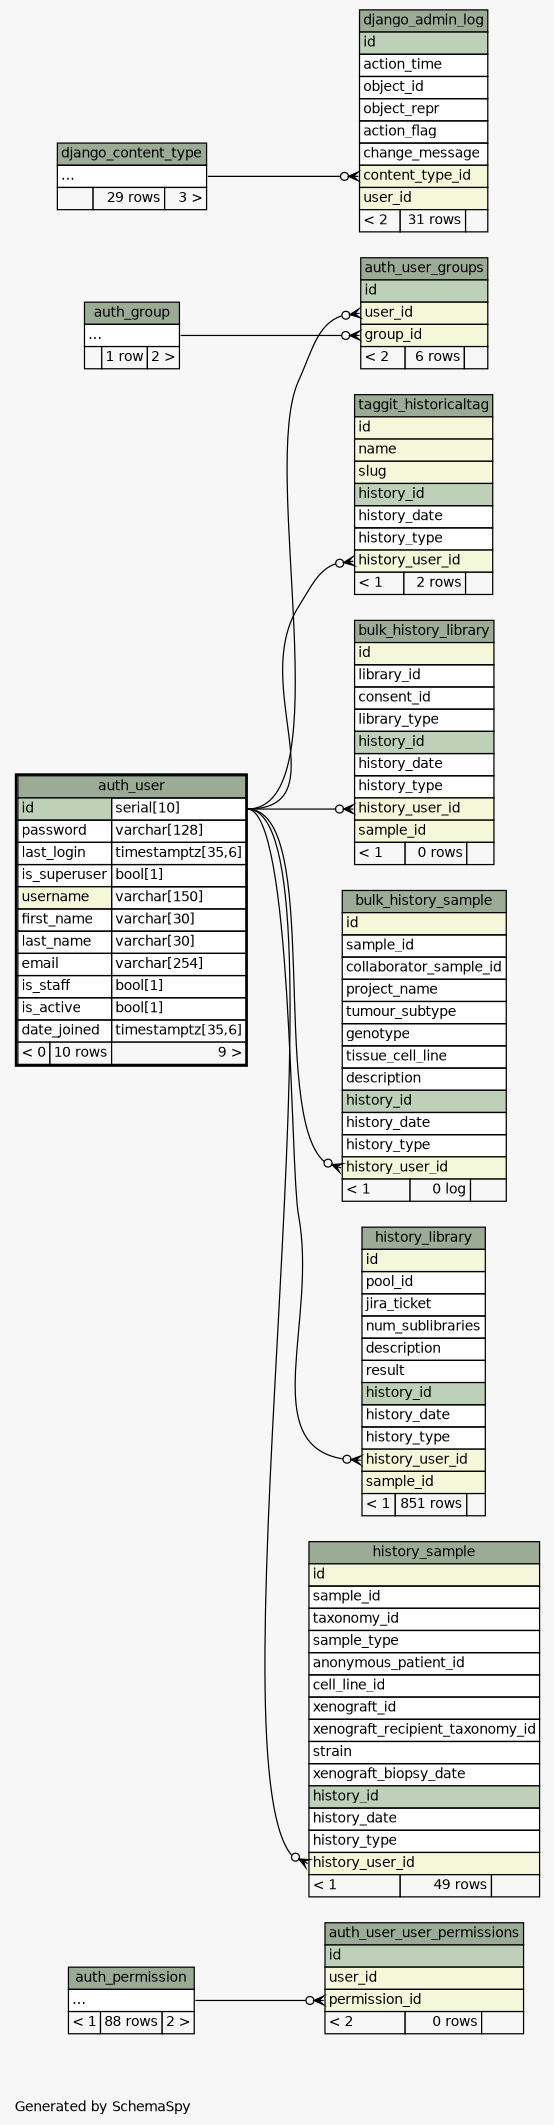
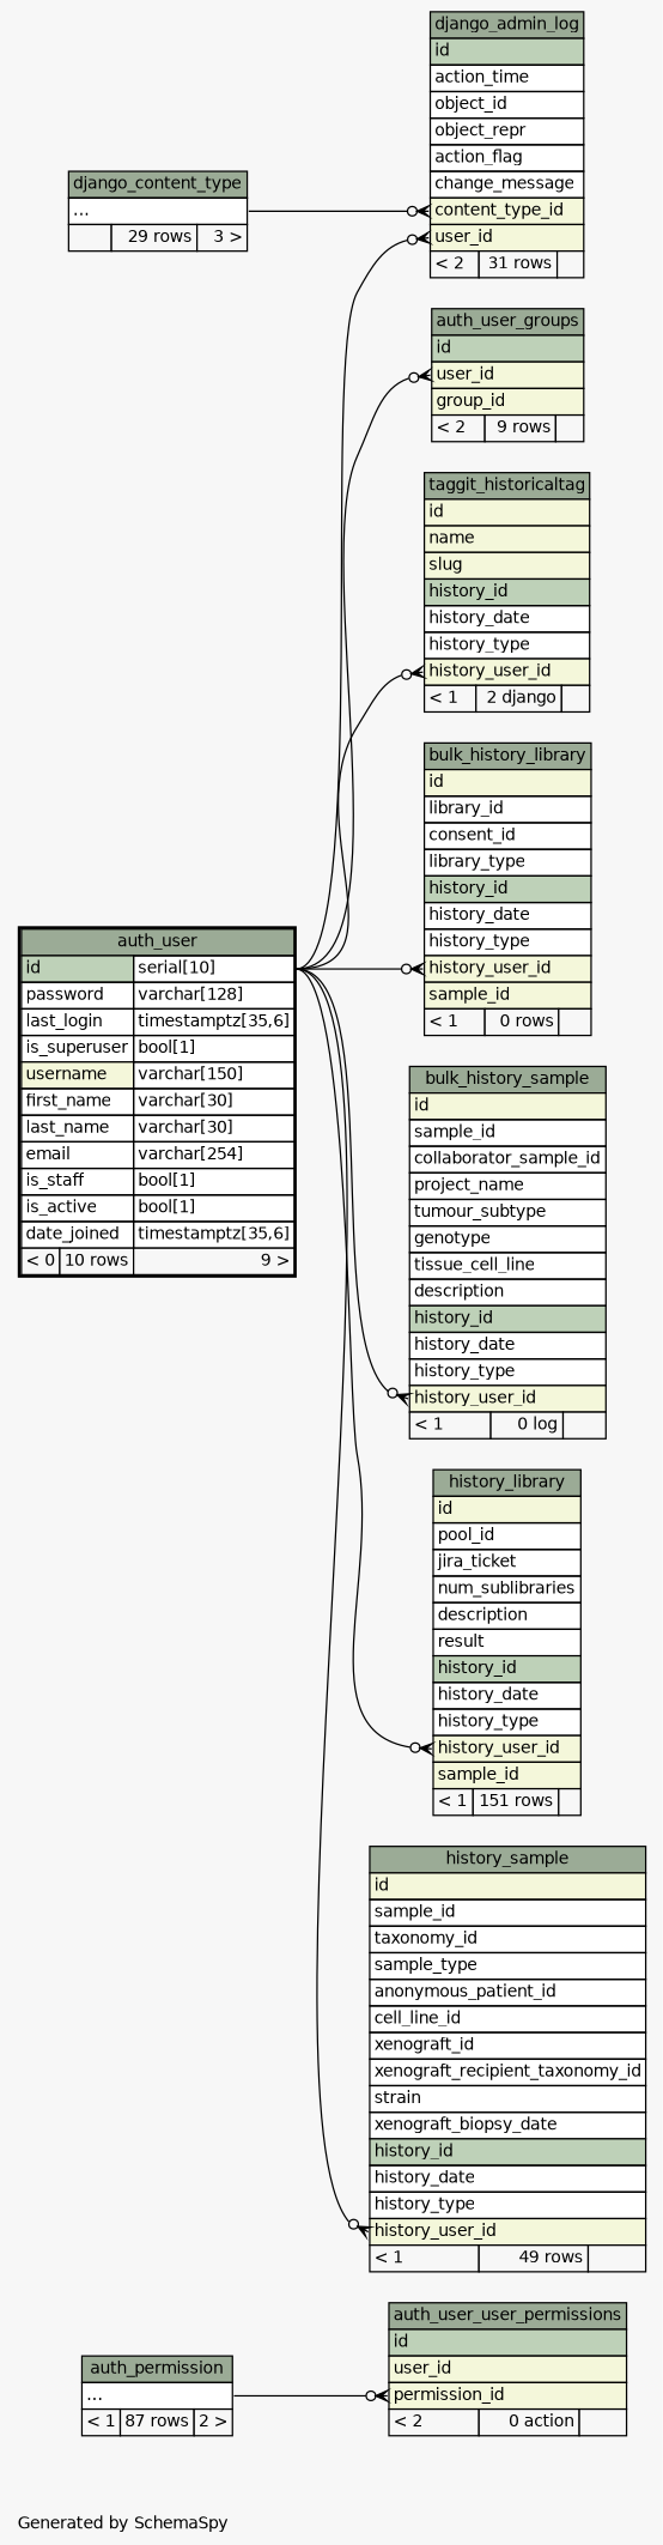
  digraph {
    bgcolor="#f7f7f7"
    fontname=Helvetica
    fontsize=11
    label="\nGenerated by SchemaSpy"
    labeljust=l
    nodesep=0.18
    rankdir=RL
    ranksep=0.46
    node [fontname=Helvetica fontsize=11 shape=plaintext]
    edge [arrowhead=none arrowsize=0.8 arrowtail=crowodot dir=back headport="id.type:e" tailport="history_user_id:w"]
-   n1 [label=<     <TABLE BORDER="0" CELLBORDER="1" CELLSPACING="0" BGCOLOR="#ffffff">       <TR><TD COLSPAN="3" BGCOLOR="#9bab96" ALIGN="CENTER">auth_permission</TD></TR>       <TR><TD PORT="elipses" COLSPAN="3" ALIGN="LEFT">...</TD></TR>       <TR><TD ALIGN="LEFT" BGCOLOR="#f7f7f7">&lt; 1</TD><TD ALIGN="RIGHT" BGCOLOR="#f7f7f7">88 rows</TD><TD ALIGN="RIGHT" BGCOLOR="#f7f7f7">2 &gt;</TD></TR>     </TABLE>>]
+   n1 [label=<     <TABLE BORDER="0" CELLBORDER="1" CELLSPACING="0" BGCOLOR="#ffffff">       <TR><TD COLSPAN="3" BGCOLOR="#9bab96" ALIGN="CENTER">auth_permission</TD></TR>       <TR><TD PORT="elipses" COLSPAN="3" ALIGN="LEFT">...</TD></TR>       <TR><TD ALIGN="LEFT" BGCOLOR="#f7f7f7">&lt; 1</TD><TD ALIGN="RIGHT" BGCOLOR="#f7f7f7">87 rows</TD><TD ALIGN="RIGHT" BGCOLOR="#f7f7f7">2 &gt;</TD></TR>     </TABLE>>]
    n2 [label=<     <TABLE BORDER="0" CELLBORDER="1" CELLSPACING="0" BGCOLOR="#ffffff">       <TR><TD COLSPAN="3" BGCOLOR="#9bab96" ALIGN="CENTER">django_content_type</TD></TR>       <TR><TD PORT="elipses" COLSPAN="3" ALIGN="LEFT">...</TD></TR>       <TR><TD ALIGN="LEFT" BGCOLOR="#f7f7f7">  </TD><TD ALIGN="RIGHT" BGCOLOR="#f7f7f7">29 rows</TD><TD ALIGN="RIGHT" BGCOLOR="#f7f7f7">3 &gt;</TD></TR>     </TABLE>>]
-   n3 [label=<     <TABLE BORDER="0" CELLBORDER="1" CELLSPACING="0" BGCOLOR="#ffffff">       <TR><TD COLSPAN="3" BGCOLOR="#9bab96" ALIGN="CENTER">auth_user_groups</TD></TR>       <TR><TD PORT="id" COLSPAN="3" BGCOLOR="#bed1b8" ALIGN="LEFT">id</TD></TR>       <TR><TD PORT="user_id" COLSPAN="3" BGCOLOR="#f4f7da" ALIGN="LEFT">user_id</TD></TR>       <TR><TD PORT="group_id" COLSPAN="3" BGCOLOR="#f4f7da" ALIGN="LEFT">group_id</TD></TR>       <TR><TD ALIGN="LEFT" BGCOLOR="#f7f7f7">&lt; 2</TD><TD ALIGN="RIGHT" BGCOLOR="#f7f7f7">6 rows</TD><TD ALIGN="RIGHT" BGCOLOR="#f7f7f7">  </TD></TR>     </TABLE>>]
-   n4 [label=<     <TABLE BORDER="0" CELLBORDER="1" CELLSPACING="0" BGCOLOR="#ffffff">       <TR><TD COLSPAN="3" BGCOLOR="#9bab96" ALIGN="CENTER">auth_group</TD></TR>       <TR><TD PORT="elipses" COLSPAN="3" ALIGN="LEFT">...</TD></TR>       <TR><TD ALIGN="LEFT" BGCOLOR="#f7f7f7">  </TD><TD ALIGN="RIGHT" BGCOLOR="#f7f7f7">1 row</TD><TD ALIGN="RIGHT" BGCOLOR="#f7f7f7">2 &gt;</TD></TR>     </TABLE>>]
+   n3 [label=<     <TABLE BORDER="0" CELLBORDER="1" CELLSPACING="0" BGCOLOR="#ffffff">       <TR><TD COLSPAN="3" BGCOLOR="#9bab96" ALIGN="CENTER">auth_user_groups</TD></TR>       <TR><TD PORT="id" COLSPAN="3" BGCOLOR="#bed1b8" ALIGN="LEFT">id</TD></TR>       <TR><TD PORT="user_id" COLSPAN="3" BGCOLOR="#f4f7da" ALIGN="LEFT">user_id</TD></TR>       <TR><TD PORT="group_id" COLSPAN="3" BGCOLOR="#f4f7da" ALIGN="LEFT">group_id</TD></TR>       <TR><TD ALIGN="LEFT" BGCOLOR="#f7f7f7">&lt; 2</TD><TD ALIGN="RIGHT" BGCOLOR="#f7f7f7">9 rows</TD><TD ALIGN="RIGHT" BGCOLOR="#f7f7f7">  </TD></TR>     </TABLE>>]
    n5 [label=<     <TABLE BORDER="2" CELLBORDER="1" CELLSPACING="0" BGCOLOR="#ffffff">       <TR><TD COLSPAN="3" BGCOLOR="#9bab96" ALIGN="CENTER">auth_user</TD></TR>       <TR><TD PORT="id" COLSPAN="2" BGCOLOR="#bed1b8" ALIGN="LEFT">id</TD><TD PORT="id.type" ALIGN="LEFT">serial[10]</TD></TR>       <TR><TD PORT="password" COLSPAN="2" ALIGN="LEFT">password</TD><TD PORT="password.type" ALIGN="LEFT">varchar[128]</TD></TR>       <TR><TD PORT="last_login" COLSPAN="2" ALIGN="LEFT">last_login</TD><TD PORT="last_login.type" ALIGN="LEFT">timestamptz[35,6]</TD></TR>       <TR><TD PORT="is_superuser" COLSPAN="2" ALIGN="LEFT">is_superuser</TD><TD PORT="is_superuser.type" ALIGN="LEFT">bool[1]</TD></TR>       <TR><TD PORT="username" COLSPAN="2" BGCOLOR="#f4f7da" ALIGN="LEFT">username</TD><TD PORT="username.type" ALIGN="LEFT">varchar[150]</TD></TR>       <TR><TD PORT="first_name" COLSPAN="2" ALIGN="LEFT">first_name</TD><TD PORT="first_name.type" ALIGN="LEFT">varchar[30]</TD></TR>       <TR><TD PORT="last_name" COLSPAN="2" ALIGN="LEFT">last_name</TD><TD PORT="last_name.type" ALIGN="LEFT">varchar[30]</TD></TR>       <TR><TD PORT="email" COLSPAN="2" ALIGN="LEFT">email</TD><TD PORT="email.type" ALIGN="LEFT">varchar[254]</TD></TR>       <TR><TD PORT="is_staff" COLSPAN="2" ALIGN="LEFT">is_staff</TD><TD PORT="is_staff.type" ALIGN="LEFT">bool[1]</TD></TR>       <TR><TD PORT="is_active" COLSPAN="2" ALIGN="LEFT">is_active</TD><TD PORT="is_active.type" ALIGN="LEFT">bool[1]</TD></TR>       <TR><TD PORT="date_joined" COLSPAN="2" ALIGN="LEFT">date_joined</TD><TD PORT="date_joined.type" ALIGN="LEFT">timestamptz[35,6]</TD></TR>       <TR><TD ALIGN="LEFT" BGCOLOR="#f7f7f7">&lt; 0</TD><TD ALIGN="RIGHT" BGCOLOR="#f7f7f7">10 rows</TD><TD ALIGN="RIGHT" BGCOLOR="#f7f7f7">9 &gt;</TD></TR>     </TABLE>>]
-   n6 [label=<     <TABLE BORDER="0" CELLBORDER="1" CELLSPACING="0" BGCOLOR="#ffffff">       <TR><TD COLSPAN="3" BGCOLOR="#9bab96" ALIGN="CENTER">auth_user_user_permissions</TD></TR>       <TR><TD PORT="id" COLSPAN="3" BGCOLOR="#bed1b8" ALIGN="LEFT">id</TD></TR>       <TR><TD PORT="user_id" COLSPAN="3" BGCOLOR="#f4f7da" ALIGN="LEFT">user_id</TD></TR>       <TR><TD PORT="permission_id" COLSPAN="3" BGCOLOR="#f4f7da" ALIGN="LEFT">permission_id</TD></TR>       <TR><TD ALIGN="LEFT" BGCOLOR="#f7f7f7">&lt; 2</TD><TD ALIGN="RIGHT" BGCOLOR="#f7f7f7">0 rows</TD><TD ALIGN="RIGHT" BGCOLOR="#f7f7f7">  </TD></TR>     </TABLE>>]
+   n6 [label=<     <TABLE BORDER="0" CELLBORDER="1" CELLSPACING="0" BGCOLOR="#ffffff">       <TR><TD COLSPAN="3" BGCOLOR="#9bab96" ALIGN="CENTER">auth_user_user_permissions</TD></TR>       <TR><TD PORT="id" COLSPAN="3" BGCOLOR="#bed1b8" ALIGN="LEFT">id</TD></TR>       <TR><TD PORT="user_id" COLSPAN="3" BGCOLOR="#f4f7da" ALIGN="LEFT">user_id</TD></TR>       <TR><TD PORT="permission_id" COLSPAN="3" BGCOLOR="#f4f7da" ALIGN="LEFT">permission_id</TD></TR>       <TR><TD ALIGN="LEFT" BGCOLOR="#f7f7f7">&lt; 2</TD><TD ALIGN="RIGHT" BGCOLOR="#f7f7f7">0 action</TD><TD ALIGN="RIGHT" BGCOLOR="#f7f7f7">  </TD></TR>     </TABLE>>]
    n7 [label=<     <TABLE BORDER="0" CELLBORDER="1" CELLSPACING="0" BGCOLOR="#ffffff">       <TR><TD COLSPAN="3" BGCOLOR="#9bab96" ALIGN="CENTER">bulk_history_library</TD></TR>       <TR><TD PORT="id" COLSPAN="3" BGCOLOR="#f4f7da" ALIGN="LEFT">id</TD></TR>       <TR><TD PORT="library_id" COLSPAN="3" ALIGN="LEFT">library_id</TD></TR>       <TR><TD PORT="consent_id" COLSPAN="3" ALIGN="LEFT">consent_id</TD></TR>       <TR><TD PORT="library_type" COLSPAN="3" ALIGN="LEFT">library_type</TD></TR>       <TR><TD PORT="history_id" COLSPAN="3" BGCOLOR="#bed1b8" ALIGN="LEFT">history_id</TD></TR>       <TR><TD PORT="history_date" COLSPAN="3" ALIGN="LEFT">history_date</TD></TR>       <TR><TD PORT="history_type" COLSPAN="3" ALIGN="LEFT">history_type</TD></TR>       <TR><TD PORT="history_user_id" COLSPAN="3" BGCOLOR="#f4f7da" ALIGN="LEFT">history_user_id</TD></TR>       <TR><TD PORT="sample_id" COLSPAN="3" BGCOLOR="#f4f7da" ALIGN="LEFT">sample_id</TD></TR>       <TR><TD ALIGN="LEFT" BGCOLOR="#f7f7f7">&lt; 1</TD><TD ALIGN="RIGHT" BGCOLOR="#f7f7f7">0 rows</TD><TD ALIGN="RIGHT" BGCOLOR="#f7f7f7">  </TD></TR>     </TABLE>>]
    n8 [label=<     <TABLE BORDER="0" CELLBORDER="1" CELLSPACING="0" BGCOLOR="#ffffff">       <TR><TD COLSPAN="3" BGCOLOR="#9bab96" ALIGN="CENTER">bulk_history_sample</TD></TR>       <TR><TD PORT="id" COLSPAN="3" BGCOLOR="#f4f7da" ALIGN="LEFT">id</TD></TR>       <TR><TD PORT="sample_id" COLSPAN="3" ALIGN="LEFT">sample_id</TD></TR>       <TR><TD PORT="collaborator_sample_id" COLSPAN="3" ALIGN="LEFT">collaborator_sample_id</TD></TR>       <TR><TD PORT="project_name" COLSPAN="3" ALIGN="LEFT">project_name</TD></TR>       <TR><TD PORT="tumour_subtype" COLSPAN="3" ALIGN="LEFT">tumour_subtype</TD></TR>       <TR><TD PORT="genotype" COLSPAN="3" ALIGN="LEFT">genotype</TD></TR>       <TR><TD PORT="tissue_cell_line" COLSPAN="3" ALIGN="LEFT">tissue_cell_line</TD></TR>       <TR><TD PORT="description" COLSPAN="3" ALIGN="LEFT">description</TD></TR>       <TR><TD PORT="history_id" COLSPAN="3" BGCOLOR="#bed1b8" ALIGN="LEFT">history_id</TD></TR>       <TR><TD PORT="history_date" COLSPAN="3" ALIGN="LEFT">history_date</TD></TR>       <TR><TD PORT="history_type" COLSPAN="3" ALIGN="LEFT">history_type</TD></TR>       <TR><TD PORT="history_user_id" COLSPAN="3" BGCOLOR="#f4f7da" ALIGN="LEFT">history_user_id</TD></TR>       <TR><TD ALIGN="LEFT" BGCOLOR="#f7f7f7">&lt; 1</TD><TD ALIGN="RIGHT" BGCOLOR="#f7f7f7">0 log</TD><TD ALIGN="RIGHT" BGCOLOR="#f7f7f7">  </TD></TR>     </TABLE>>]
    n9 [label=<     <TABLE BORDER="0" CELLBORDER="1" CELLSPACING="0" BGCOLOR="#ffffff">       <TR><TD COLSPAN="3" BGCOLOR="#9bab96" ALIGN="CENTER">django_admin_log</TD></TR>       <TR><TD PORT="id" COLSPAN="3" BGCOLOR="#bed1b8" ALIGN="LEFT">id</TD></TR>       <TR><TD PORT="action_time" COLSPAN="3" ALIGN="LEFT">action_time</TD></TR>       <TR><TD PORT="object_id" COLSPAN="3" ALIGN="LEFT">object_id</TD></TR>       <TR><TD PORT="object_repr" COLSPAN="3" ALIGN="LEFT">object_repr</TD></TR>       <TR><TD PORT="action_flag" COLSPAN="3" ALIGN="LEFT">action_flag</TD></TR>       <TR><TD PORT="change_message" COLSPAN="3" ALIGN="LEFT">change_message</TD></TR>       <TR><TD PORT="content_type_id" COLSPAN="3" BGCOLOR="#f4f7da" ALIGN="LEFT">content_type_id</TD></TR>       <TR><TD PORT="user_id" COLSPAN="3" BGCOLOR="#f4f7da" ALIGN="LEFT">user_id</TD></TR>       <TR><TD ALIGN="LEFT" BGCOLOR="#f7f7f7">&lt; 2</TD><TD ALIGN="RIGHT" BGCOLOR="#f7f7f7">31 rows</TD><TD ALIGN="RIGHT" BGCOLOR="#f7f7f7">  </TD></TR>     </TABLE>>]
-   n10 [label=<     <TABLE BORDER="0" CELLBORDER="1" CELLSPACING="0" BGCOLOR="#ffffff">       <TR><TD COLSPAN="3" BGCOLOR="#9bab96" ALIGN="CENTER">history_library</TD></TR>       <TR><TD PORT="id" COLSPAN="3" BGCOLOR="#f4f7da" ALIGN="LEFT">id</TD></TR>       <TR><TD PORT="pool_id" COLSPAN="3" ALIGN="LEFT">pool_id</TD></TR>       <TR><TD PORT="jira_ticket" COLSPAN="3" ALIGN="LEFT">jira_ticket</TD></TR>       <TR><TD PORT="num_sublibraries" COLSPAN="3" ALIGN="LEFT">num_sublibraries</TD></TR>       <TR><TD PORT="description" COLSPAN="3" ALIGN="LEFT">description</TD></TR>       <TR><TD PORT="result" COLSPAN="3" ALIGN="LEFT">result</TD></TR>       <TR><TD PORT="history_id" COLSPAN="3" BGCOLOR="#bed1b8" ALIGN="LEFT">history_id</TD></TR>       <TR><TD PORT="history_date" COLSPAN="3" ALIGN="LEFT">history_date</TD></TR>       <TR><TD PORT="history_type" COLSPAN="3" ALIGN="LEFT">history_type</TD></TR>       <TR><TD PORT="history_user_id" COLSPAN="3" BGCOLOR="#f4f7da" ALIGN="LEFT">history_user_id</TD></TR>       <TR><TD PORT="sample_id" COLSPAN="3" BGCOLOR="#f4f7da" ALIGN="LEFT">sample_id</TD></TR>       <TR><TD ALIGN="LEFT" BGCOLOR="#f7f7f7">&lt; 1</TD><TD ALIGN="RIGHT" BGCOLOR="#f7f7f7">851 rows</TD><TD ALIGN="RIGHT" BGCOLOR="#f7f7f7">  </TD></TR>     </TABLE>>]
+   n10 [label=<     <TABLE BORDER="0" CELLBORDER="1" CELLSPACING="0" BGCOLOR="#ffffff">       <TR><TD COLSPAN="3" BGCOLOR="#9bab96" ALIGN="CENTER">history_library</TD></TR>       <TR><TD PORT="id" COLSPAN="3" BGCOLOR="#f4f7da" ALIGN="LEFT">id</TD></TR>       <TR><TD PORT="pool_id" COLSPAN="3" ALIGN="LEFT">pool_id</TD></TR>       <TR><TD PORT="jira_ticket" COLSPAN="3" ALIGN="LEFT">jira_ticket</TD></TR>       <TR><TD PORT="num_sublibraries" COLSPAN="3" ALIGN="LEFT">num_sublibraries</TD></TR>       <TR><TD PORT="description" COLSPAN="3" ALIGN="LEFT">description</TD></TR>       <TR><TD PORT="result" COLSPAN="3" ALIGN="LEFT">result</TD></TR>       <TR><TD PORT="history_id" COLSPAN="3" BGCOLOR="#bed1b8" ALIGN="LEFT">history_id</TD></TR>       <TR><TD PORT="history_date" COLSPAN="3" ALIGN="LEFT">history_date</TD></TR>       <TR><TD PORT="history_type" COLSPAN="3" ALIGN="LEFT">history_type</TD></TR>       <TR><TD PORT="history_user_id" COLSPAN="3" BGCOLOR="#f4f7da" ALIGN="LEFT">history_user_id</TD></TR>       <TR><TD PORT="sample_id" COLSPAN="3" BGCOLOR="#f4f7da" ALIGN="LEFT">sample_id</TD></TR>       <TR><TD ALIGN="LEFT" BGCOLOR="#f7f7f7">&lt; 1</TD><TD ALIGN="RIGHT" BGCOLOR="#f7f7f7">151 rows</TD><TD ALIGN="RIGHT" BGCOLOR="#f7f7f7">  </TD></TR>     </TABLE>>]
    n11 [label=<     <TABLE BORDER="0" CELLBORDER="1" CELLSPACING="0" BGCOLOR="#ffffff">       <TR><TD COLSPAN="3" BGCOLOR="#9bab96" ALIGN="CENTER">history_sample</TD></TR>       <TR><TD PORT="id" COLSPAN="3" BGCOLOR="#f4f7da" ALIGN="LEFT">id</TD></TR>       <TR><TD PORT="sample_id" COLSPAN="3" ALIGN="LEFT">sample_id</TD></TR>       <TR><TD PORT="taxonomy_id" COLSPAN="3" ALIGN="LEFT">taxonomy_id</TD></TR>       <TR><TD PORT="sample_type" COLSPAN="3" ALIGN="LEFT">sample_type</TD></TR>       <TR><TD PORT="anonymous_patient_id" COLSPAN="3" ALIGN="LEFT">anonymous_patient_id</TD></TR>       <TR><TD PORT="cell_line_id" COLSPAN="3" ALIGN="LEFT">cell_line_id</TD></TR>       <TR><TD PORT="xenograft_id" COLSPAN="3" ALIGN="LEFT">xenograft_id</TD></TR>       <TR><TD PORT="xenograft_recipient_taxonomy_id" COLSPAN="3" ALIGN="LEFT">xenograft_recipient_taxonomy_id</TD></TR>       <TR><TD PORT="strain" COLSPAN="3" ALIGN="LEFT">strain</TD></TR>       <TR><TD PORT="xenograft_biopsy_date" COLSPAN="3" ALIGN="LEFT">xenograft_biopsy_date</TD></TR>       <TR><TD PORT="history_id" COLSPAN="3" BGCOLOR="#bed1b8" ALIGN="LEFT">history_id</TD></TR>       <TR><TD PORT="history_date" COLSPAN="3" ALIGN="LEFT">history_date</TD></TR>       <TR><TD PORT="history_type" COLSPAN="3" ALIGN="LEFT">history_type</TD></TR>       <TR><TD PORT="history_user_id" COLSPAN="3" BGCOLOR="#f4f7da" ALIGN="LEFT">history_user_id</TD></TR>       <TR><TD ALIGN="LEFT" BGCOLOR="#f7f7f7">&lt; 1</TD><TD ALIGN="RIGHT" BGCOLOR="#f7f7f7">49 rows</TD><TD ALIGN="RIGHT" BGCOLOR="#f7f7f7">  </TD></TR>     </TABLE>>]
-   n12 [label=<     <TABLE BORDER="0" CELLBORDER="1" CELLSPACING="0" BGCOLOR="#ffffff">       <TR><TD COLSPAN="3" BGCOLOR="#9bab96" ALIGN="CENTER">taggit_historicaltag</TD></TR>       <TR><TD PORT="id" COLSPAN="3" BGCOLOR="#f4f7da" ALIGN="LEFT">id</TD></TR>       <TR><TD PORT="name" COLSPAN="3" BGCOLOR="#f4f7da" ALIGN="LEFT">name</TD></TR>       <TR><TD PORT="slug" COLSPAN="3" BGCOLOR="#f4f7da" ALIGN="LEFT">slug</TD></TR>       <TR><TD PORT="history_id" COLSPAN="3" BGCOLOR="#bed1b8" ALIGN="LEFT">history_id</TD></TR>       <TR><TD PORT="history_date" COLSPAN="3" ALIGN="LEFT">history_date</TD></TR>       <TR><TD PORT="history_type" COLSPAN="3" ALIGN="LEFT">history_type</TD></TR>       <TR><TD PORT="history_user_id" COLSPAN="3" BGCOLOR="#f4f7da" ALIGN="LEFT">history_user_id</TD></TR>       <TR><TD ALIGN="LEFT" BGCOLOR="#f7f7f7">&lt; 1</TD><TD ALIGN="RIGHT" BGCOLOR="#f7f7f7">2 rows</TD><TD ALIGN="RIGHT" BGCOLOR="#f7f7f7">  </TD></TR>     </TABLE>>]
-   n3 -> n4 [headport="elipses:e" tailport="group_id:w"]
+   n12 [label=<     <TABLE BORDER="0" CELLBORDER="1" CELLSPACING="0" BGCOLOR="#ffffff">       <TR><TD COLSPAN="3" BGCOLOR="#9bab96" ALIGN="CENTER">taggit_historicaltag</TD></TR>       <TR><TD PORT="id" COLSPAN="3" BGCOLOR="#f4f7da" ALIGN="LEFT">id</TD></TR>       <TR><TD PORT="name" COLSPAN="3" BGCOLOR="#f4f7da" ALIGN="LEFT">name</TD></TR>       <TR><TD PORT="slug" COLSPAN="3" BGCOLOR="#f4f7da" ALIGN="LEFT">slug</TD></TR>       <TR><TD PORT="history_id" COLSPAN="3" BGCOLOR="#bed1b8" ALIGN="LEFT">history_id</TD></TR>       <TR><TD PORT="history_date" COLSPAN="3" ALIGN="LEFT">history_date</TD></TR>       <TR><TD PORT="history_type" COLSPAN="3" ALIGN="LEFT">history_type</TD></TR>       <TR><TD PORT="history_user_id" COLSPAN="3" BGCOLOR="#f4f7da" ALIGN="LEFT">history_user_id</TD></TR>       <TR><TD ALIGN="LEFT" BGCOLOR="#f7f7f7">&lt; 1</TD><TD ALIGN="RIGHT" BGCOLOR="#f7f7f7">2 django</TD><TD ALIGN="RIGHT" BGCOLOR="#f7f7f7">  </TD></TR>     </TABLE>>]
    n3 -> n5 [tailport="user_id:w"]
    n6 -> n1 [headport="elipses:e" tailport="permission_id:w"]
    n7 -> n5
    n8 -> n5
    n9 -> n2 [headport="elipses:e" tailport="content_type_id:w"]
+   n9 -> n5 [tailport="user_id:w"]
    n10 -> n5
    n11 -> n5
    n12 -> n5
  }
